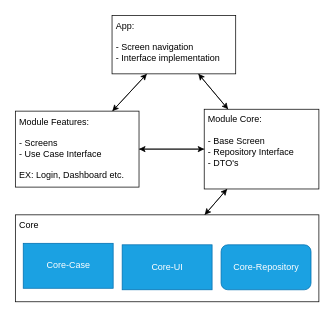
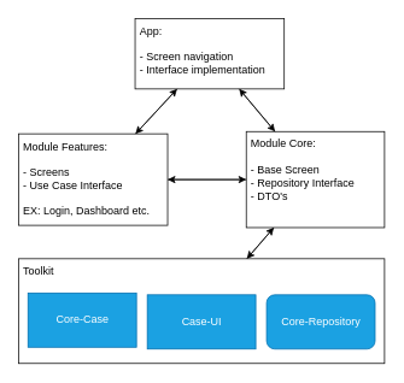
  <mxCell id="0" />
  <mxCell id="1" parent="0" />
  <mxCell id="2" style="edgeStyle=none;html=1;entryX=0;entryY=0.5;entryDx=0;entryDy=0;strokeColor=#000000;" edge="1" parent="1" source="4" target="8"><mxGeometry relative="1" as="geometry" /></mxCell>
  <mxCell id="3" style="edgeStyle=none;html=1;strokeColor=#000000;" edge="1" parent="1" source="4" target="11"><mxGeometry relative="1" as="geometry" /></mxCell>
  <mxCell id="4" value="&lt;font color=&quot;#000000&quot;&gt;&amp;nbsp;Module Features:&lt;br&gt;&lt;br&gt;&amp;nbsp;- Screens&lt;br&gt;&lt;/font&gt;&lt;span style=&quot;color: rgb(0 , 0 , 0)&quot;&gt;&amp;nbsp;- Use Case Interface&lt;br&gt;&lt;/span&gt;&lt;font color=&quot;#000000&quot;&gt;&lt;br&gt;&lt;/font&gt;&lt;span style=&quot;color: rgb(0 , 0 , 0)&quot;&gt;&amp;nbsp;EX: Login, Dashboard etc.&lt;/span&gt;&lt;font color=&quot;#000000&quot;&gt;&lt;br&gt;&lt;/font&gt;" style="rounded=0;whiteSpace=wrap;html=1;fillColor=none;strokeColor=#080808;align=left;verticalAlign=top;" vertex="1" parent="1"><mxGeometry x="20" y="147.63" width="165" height="101.37" as="geometry" /></mxCell>
  <mxCell id="5" style="edgeStyle=none;html=1;entryX=1;entryY=0.5;entryDx=0;entryDy=0;strokeColor=#000000;" edge="1" parent="1" source="8" target="4"><mxGeometry relative="1" as="geometry" /></mxCell>
  <mxCell id="6" style="edgeStyle=none;html=1;strokeColor=#000000;" edge="1" parent="1" source="8" target="11"><mxGeometry relative="1" as="geometry" /></mxCell>
  <mxCell id="7" style="edgeStyle=none;html=1;strokeColor=#000000;" edge="1" parent="1" source="8" target="16"><mxGeometry relative="1" as="geometry" /></mxCell>
  <mxCell id="8" value="&lt;font color=&quot;#000000&quot;&gt;&amp;nbsp;Module Core:&lt;br&gt;&lt;br&gt;&lt;div&gt;&lt;span&gt;&amp;nbsp;- Base Screen&lt;/span&gt;&lt;/div&gt;&lt;div&gt;&lt;span&gt;&amp;nbsp;- Repository Interface&lt;/span&gt;&lt;br&gt;&lt;/div&gt;&lt;div&gt;&lt;span&gt;&amp;nbsp;- DTO's&lt;/span&gt;&lt;/div&gt;&lt;/font&gt;" style="rounded=0;whiteSpace=wrap;html=1;fillColor=none;strokeColor=#080808;align=left;verticalAlign=top;" vertex="1" parent="1"><mxGeometry x="272" y="145.13" width="153" height="106.37" as="geometry" /></mxCell>
  <mxCell id="9" style="edgeStyle=none;html=1;strokeColor=#000000;" edge="1" parent="1" source="11" target="4"><mxGeometry relative="1" as="geometry" /></mxCell>
  <mxCell id="10" style="edgeStyle=none;html=1;strokeColor=#000000;" edge="1" parent="1" source="11" target="8"><mxGeometry relative="1" as="geometry" /></mxCell>
  <mxCell id="11" value="&lt;font color=&quot;#000000&quot;&gt;&amp;nbsp;App:&lt;br&gt;&lt;br&gt;&amp;nbsp;- Screen navigation&lt;br&gt;&amp;nbsp;- Interface implementation&amp;nbsp;&lt;br&gt;&lt;/font&gt;" style="rounded=0;whiteSpace=wrap;html=1;fillColor=none;strokeColor=#080808;align=left;verticalAlign=top;" vertex="1" parent="1"><mxGeometry x="149" y="20" width="165" height="77.88" as="geometry" /></mxCell>
  <mxCell id="12" value="" style="group" vertex="1" connectable="0" parent="1"><mxGeometry x="20" y="286" width="405" height="116" as="geometry" /></mxCell>
  <mxCell id="13" value="Core-Repository" style="whiteSpace=wrap;html=1;fillColor=#1ba1e2;fontColor=#ffffff;strokeColor=#006EAF;rounded=1;" vertex="1" parent="12"><mxGeometry x="274.5" y="40" width="120" height="60" as="geometry" /></mxCell>
  <mxCell id="14" value="Core-Case" style="rounded=0;whiteSpace=wrap;html=1;fillColor=#1ba1e2;fontColor=#ffffff;strokeColor=#006EAF;" vertex="1" parent="12"><mxGeometry x="10.5" y="38" width="120" height="60" as="geometry" /></mxCell>
- <mxCell id="15" value="Core-UI" style="rounded=0;whiteSpace=wrap;html=1;fillColor=#1ba1e2;fontColor=#ffffff;strokeColor=#006EAF;" vertex="1" parent="12"><mxGeometry x="142.5" y="40" width="120" height="60" as="geometry" /></mxCell>
- <mxCell id="16" value="&lt;font color=&quot;#000000&quot;&gt;&amp;nbsp;Core&lt;/font&gt;" style="rounded=0;whiteSpace=wrap;html=1;fillColor=none;strokeColor=#080808;align=left;verticalAlign=top;" vertex="1" parent="12"><mxGeometry width="405" height="116" as="geometry" /></mxCell>
+ <mxCell id="15" value="Case-UI" style="rounded=0;whiteSpace=wrap;html=1;fillColor=#1ba1e2;fontColor=#ffffff;strokeColor=#006EAF;" vertex="1" parent="12"><mxGeometry x="142.5" y="40" width="120" height="60" as="geometry" /></mxCell>
+ <mxCell id="16" value="&lt;font color=&quot;#000000&quot;&gt;&amp;nbsp;Toolkit&lt;/font&gt;" style="rounded=0;whiteSpace=wrap;html=1;fillColor=none;strokeColor=#080808;align=left;verticalAlign=top;" vertex="1" parent="12"><mxGeometry width="405" height="116" as="geometry" /></mxCell>
  <mxCell id="17" style="edgeStyle=none;html=1;strokeColor=#000000;" edge="1" parent="1" source="16" target="8"><mxGeometry relative="1" as="geometry" /></mxCell>
